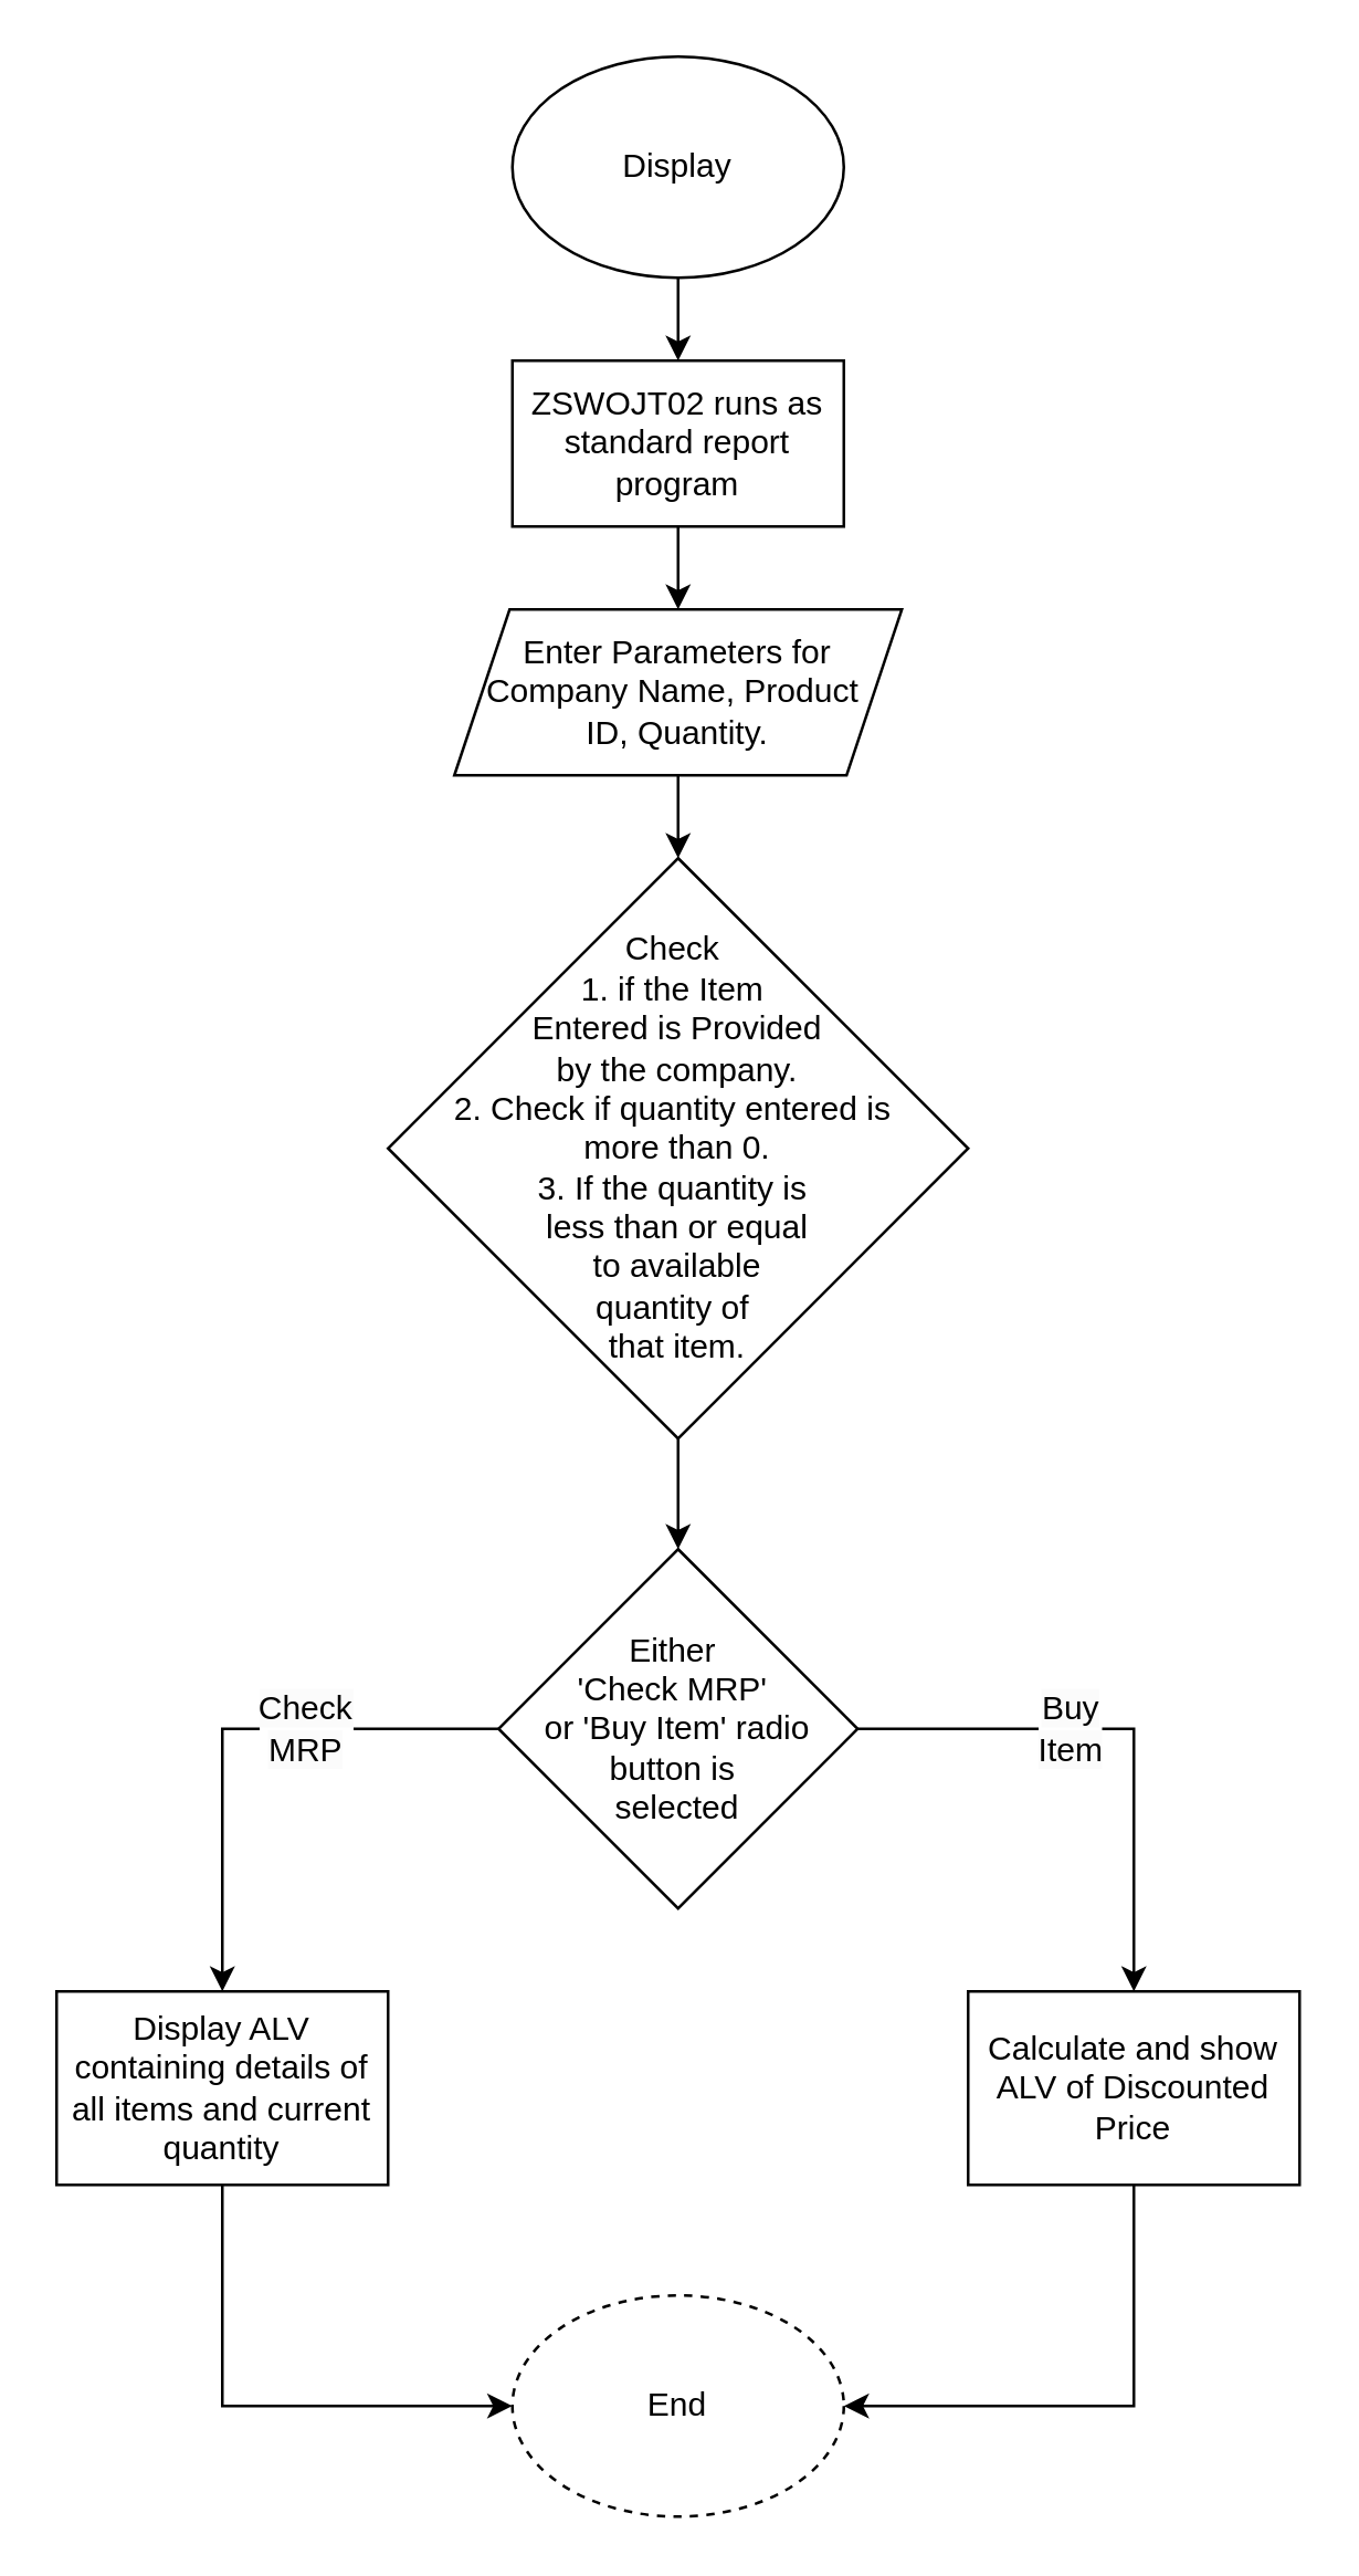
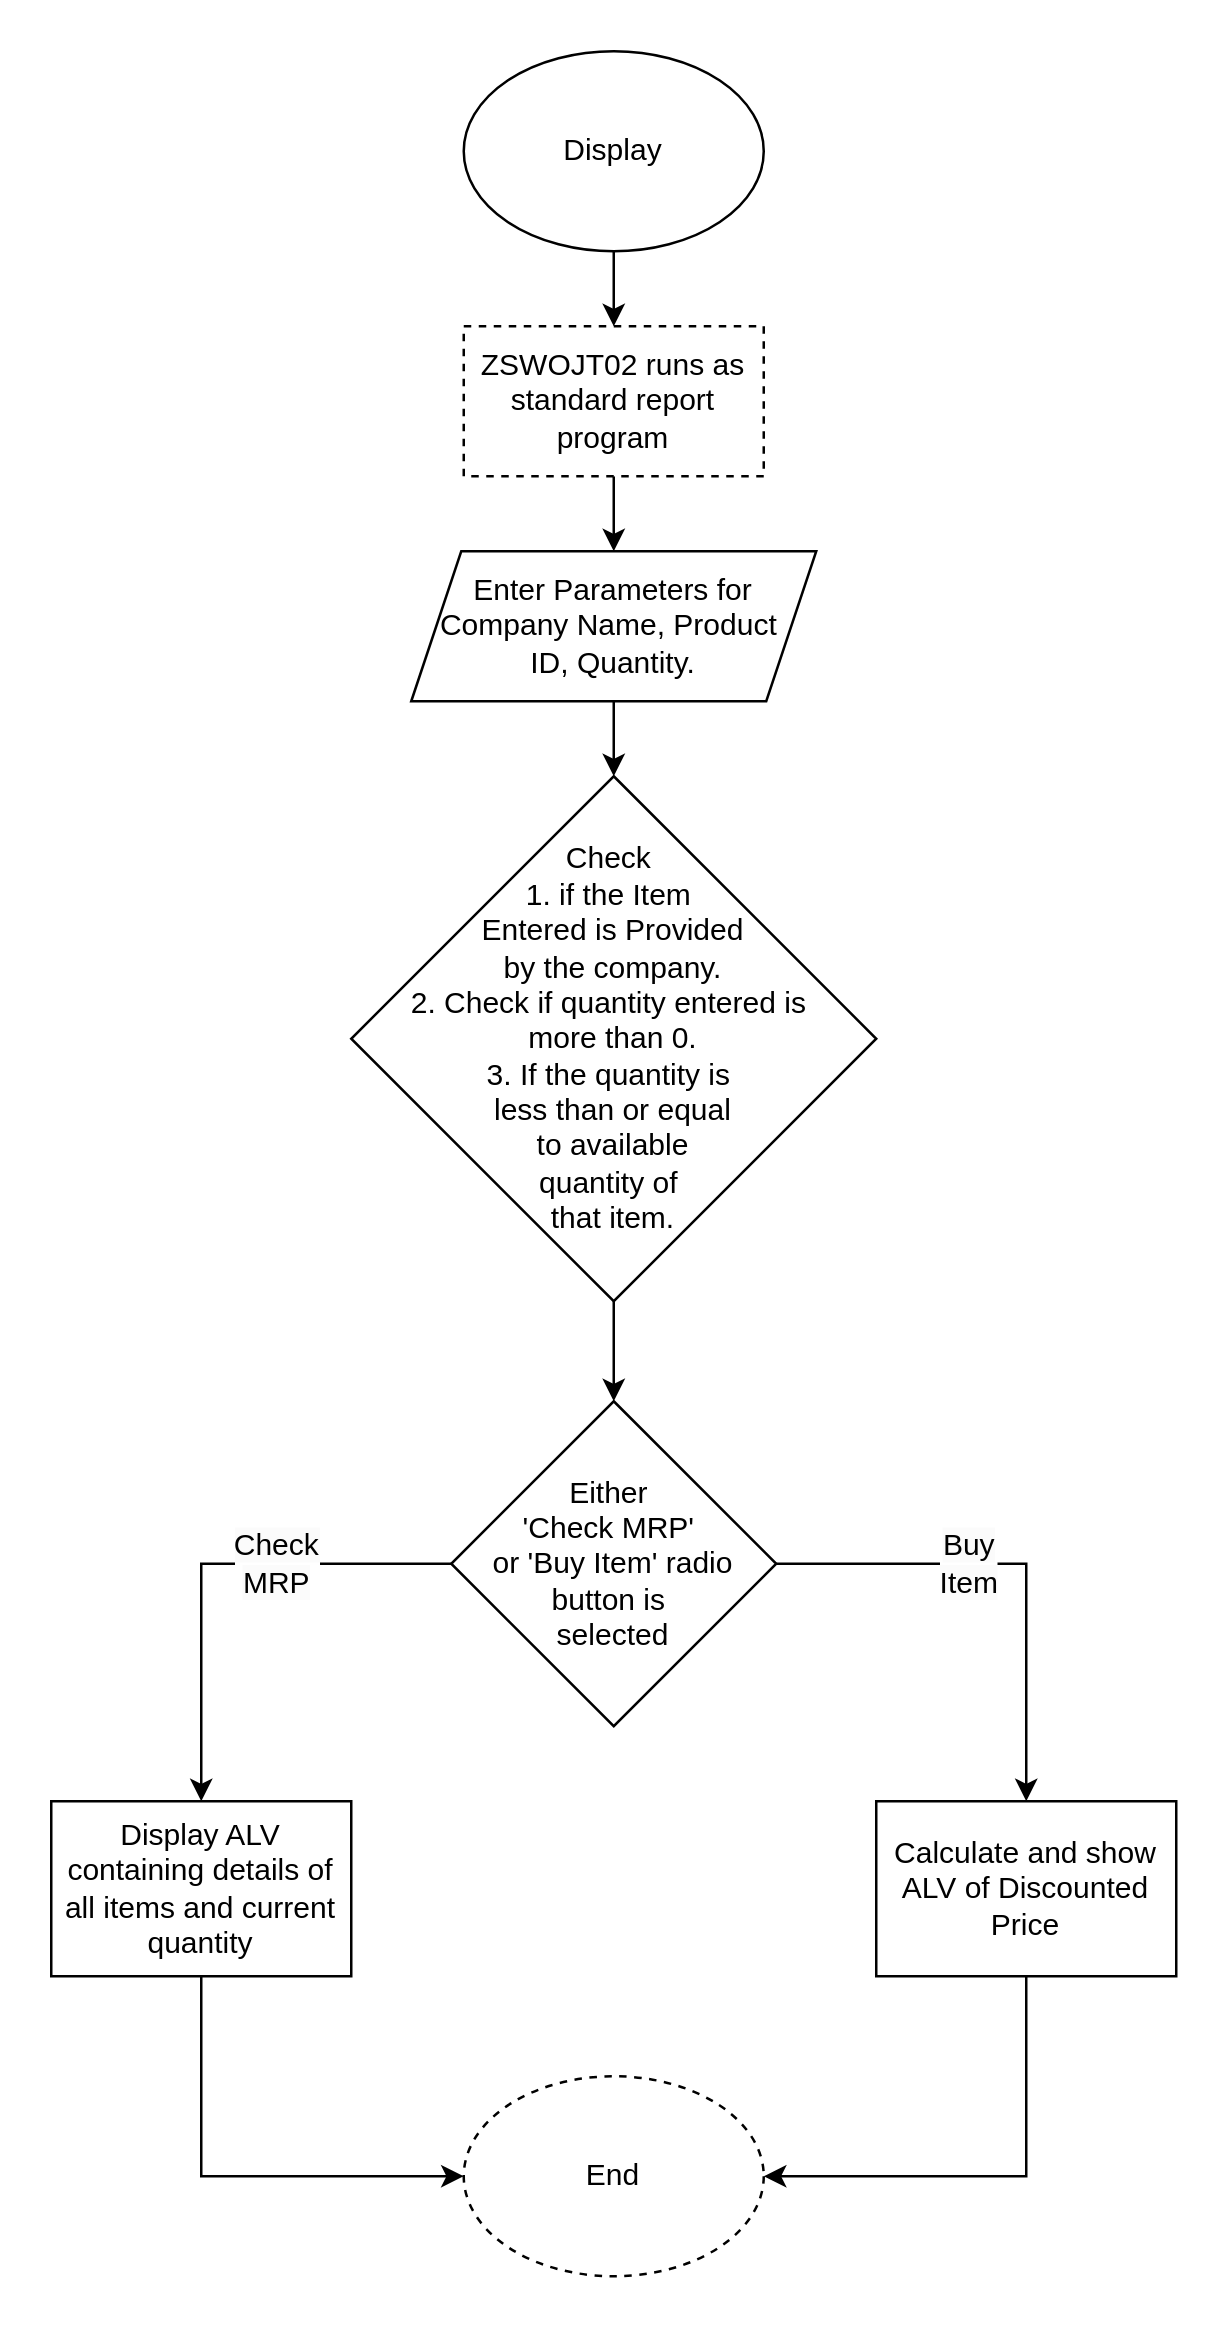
  <mxCell id="0" />
  <mxCell id="1" parent="0" />
  <mxCell id="2" style="edgeStyle=orthogonalEdgeStyle;rounded=0;orthogonalLoop=1;jettySize=auto;html=1;exitX=0.5;exitY=1;exitDx=0;exitDy=0;entryX=0.5;entryY=0;entryDx=0;entryDy=0;" edge="1" parent="1" source="3" target="5"><mxGeometry relative="1" as="geometry" /></mxCell>
  <mxCell id="3" value="Display" style="ellipse;whiteSpace=wrap;html=1;" vertex="1" parent="1"><mxGeometry x="185" y="20" width="120" height="80" as="geometry" /></mxCell>
  <mxCell id="4" style="edgeStyle=orthogonalEdgeStyle;rounded=0;orthogonalLoop=1;jettySize=auto;html=1;exitX=0.5;exitY=1;exitDx=0;exitDy=0;entryX=0.5;entryY=0;entryDx=0;entryDy=0;" edge="1" parent="1" source="5" target="7"><mxGeometry relative="1" as="geometry" /></mxCell>
- <mxCell id="5" value="ZSWOJT02 runs as standard report program" style="rounded=0;whiteSpace=wrap;html=1;" vertex="1" parent="1"><mxGeometry x="185" y="130" width="120" height="60" as="geometry" /></mxCell>
+ <mxCell id="5" value="ZSWOJT02 runs as standard report program" style="rounded=0;whiteSpace=wrap;html=1;dashed=1;" vertex="1" parent="1"><mxGeometry x="185" y="130" width="120" height="60" as="geometry" /></mxCell>
  <mxCell id="6" style="edgeStyle=orthogonalEdgeStyle;rounded=0;orthogonalLoop=1;jettySize=auto;html=1;entryX=0.5;entryY=0;entryDx=0;entryDy=0;" edge="1" parent="1" source="7" target="18"><mxGeometry relative="1" as="geometry"><mxPoint x="245" y="330" as="targetPoint" /></mxGeometry></mxCell>
  <mxCell id="7" value="Enter Parameters for Company Name, Product&amp;nbsp;&lt;div&gt;ID, Quantity.&lt;/div&gt;" style="shape=parallelogram;perimeter=parallelogramPerimeter;whiteSpace=wrap;html=1;fixedSize=1;" vertex="1" parent="1"><mxGeometry x="164" y="220" width="162" height="60" as="geometry" /></mxCell>
  <mxCell id="8" style="edgeStyle=orthogonalEdgeStyle;rounded=0;orthogonalLoop=1;jettySize=auto;html=1;exitX=0;exitY=0.5;exitDx=0;exitDy=0;entryX=0.5;entryY=0;entryDx=0;entryDy=0;" edge="1" parent="1" source="12" target="14"><mxGeometry relative="1" as="geometry"><Array as="points"><mxPoint x="80" y="625" /></Array></mxGeometry></mxCell>
  <mxCell id="9" value="&lt;span style=&quot;font-size: 12px; text-wrap: wrap; background-color: rgb(251, 251, 251);&quot;&gt;Check MRP&lt;/span&gt;" style="edgeLabel;html=1;align=center;verticalAlign=middle;resizable=0;points=[];" vertex="1" connectable="0" parent="8"><mxGeometry x="-0.276" y="-1" relative="1" as="geometry"><mxPoint as="offset" /></mxGeometry></mxCell>
  <mxCell id="10" style="edgeStyle=orthogonalEdgeStyle;rounded=0;orthogonalLoop=1;jettySize=auto;html=1;exitX=1;exitY=0.5;exitDx=0;exitDy=0;entryX=0.5;entryY=0;entryDx=0;entryDy=0;" edge="1" parent="1" source="12" target="16"><mxGeometry relative="1" as="geometry"><Array as="points"><mxPoint x="410" y="625" /></Array></mxGeometry></mxCell>
  <mxCell id="11" value="&lt;span style=&quot;font-size: 12px; text-wrap: wrap; background-color: rgb(251, 251, 251);&quot;&gt;Buy Item&lt;/span&gt;" style="edgeLabel;html=1;align=center;verticalAlign=middle;resizable=0;points=[];" vertex="1" connectable="0" parent="10"><mxGeometry x="-0.222" y="1" relative="1" as="geometry"><mxPoint as="offset" /></mxGeometry></mxCell>
  <mxCell id="12" value="Either&amp;nbsp;&lt;div&gt;'Check MRP'&amp;nbsp;&lt;div&gt;or 'Buy Item' radio button&lt;span style=&quot;background-color: initial;&quot;&gt;&amp;nbsp;is&amp;nbsp;&lt;/span&gt;&lt;/div&gt;&lt;div&gt;&lt;span style=&quot;background-color: initial;&quot;&gt;selected&lt;/span&gt;&lt;/div&gt;&lt;/div&gt;" style="rhombus;whiteSpace=wrap;html=1;" vertex="1" parent="1"><mxGeometry x="180" y="560" width="130" height="130" as="geometry" /></mxCell>
  <mxCell id="13" style="edgeStyle=orthogonalEdgeStyle;rounded=0;orthogonalLoop=1;jettySize=auto;html=1;entryX=0;entryY=0.5;entryDx=0;entryDy=0;" edge="1" parent="1" source="14" target="19"><mxGeometry relative="1" as="geometry"><Array as="points"><mxPoint x="80" y="870" /></Array></mxGeometry></mxCell>
  <mxCell id="14" value="Display ALV containing details of all items and current quantity" style="rounded=0;whiteSpace=wrap;html=1;" vertex="1" parent="1"><mxGeometry x="20" y="720" width="120" height="70" as="geometry" /></mxCell>
  <mxCell id="15" style="edgeStyle=orthogonalEdgeStyle;rounded=0;orthogonalLoop=1;jettySize=auto;html=1;entryX=1;entryY=0.5;entryDx=0;entryDy=0;" edge="1" parent="1" source="16" target="19"><mxGeometry relative="1" as="geometry"><Array as="points"><mxPoint x="410" y="870" /></Array></mxGeometry></mxCell>
  <mxCell id="16" value="Calculate and show ALV of Discounted Price" style="rounded=0;whiteSpace=wrap;html=1;" vertex="1" parent="1"><mxGeometry x="350" y="720" width="120" height="70" as="geometry" /></mxCell>
  <mxCell id="17" style="edgeStyle=orthogonalEdgeStyle;rounded=0;orthogonalLoop=1;jettySize=auto;html=1;entryX=0.5;entryY=0;entryDx=0;entryDy=0;" edge="1" parent="1" source="18" target="12"><mxGeometry relative="1" as="geometry" /></mxCell>
  <mxCell id="18" value="Check&amp;nbsp;&lt;div&gt;1. if the Item&amp;nbsp;&lt;/div&gt;&lt;div&gt;Entered is Provided&lt;/div&gt;&lt;div&gt;&amp;nbsp;by the company.&amp;nbsp;&lt;/div&gt;&lt;div&gt;2. Check if quantity entered is&amp;nbsp;&lt;/div&gt;&lt;div&gt;more than 0.&lt;/div&gt;&lt;div&gt;3. If the quantity is&amp;nbsp;&lt;/div&gt;&lt;div&gt;less than or&amp;nbsp;&lt;span style=&quot;background-color: initial;&quot;&gt;equal&lt;/span&gt;&lt;/div&gt;&lt;div&gt;&lt;span style=&quot;background-color: initial;&quot;&gt;&amp;nbsp;to available&amp;nbsp;&lt;/span&gt;&lt;/div&gt;&lt;div&gt;&lt;span style=&quot;background-color: initial;&quot;&gt;quantity of&amp;nbsp;&lt;/span&gt;&lt;/div&gt;&lt;div&gt;&lt;span style=&quot;background-color: initial;&quot;&gt;that item.&lt;/span&gt;&lt;/div&gt;" style="rhombus;whiteSpace=wrap;html=1;" vertex="1" parent="1"><mxGeometry x="140" y="310" width="210" height="210" as="geometry" /></mxCell>
  <mxCell id="19" value="End" style="ellipse;whiteSpace=wrap;html=1;dashed=1;" vertex="1" parent="1"><mxGeometry x="185" y="830" width="120" height="80" as="geometry" /></mxCell>
